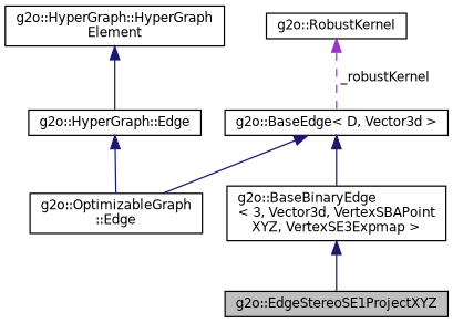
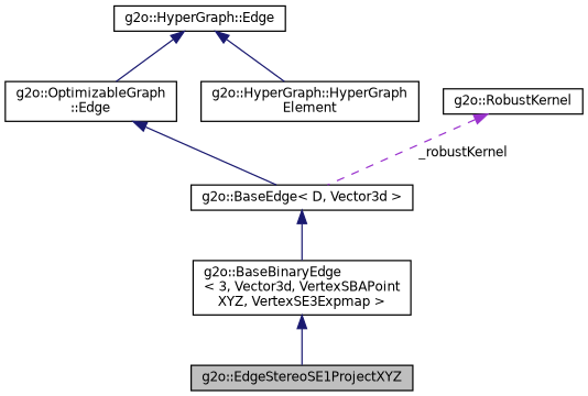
  digraph {
    node [color=black fillcolor=white fontname=Helvetica fontsize=10 shape=record style=filled]
    edge [color=midnightblue dir=back fontname=Helvetica fontsize=10 labelfontname=Helvetica labelfontsize=10 style=solid]
    n1 [fillcolor=grey75 fontcolor=black height=0.2 label="g2o::EdgeStereoSE1ProjectXYZ" width=0.4]
    n2 [height=0.2 label="g2o::BaseBinaryEdge\l\< 3, Vector3d, VertexSBAPoint\lXYZ, VertexSE3Expmap \>" width=0.4]
    n3 [height=0.2 label="g2o::BaseEdge\< D, Vector3d \>" width=0.4]
    n4 [height=0.2 label="g2o::OptimizableGraph\l::Edge" width=0.4]
    n5 [height=0.2 label="g2o::HyperGraph::Edge" width=0.4]
    n6 [height=0.2 label="g2o::HyperGraph::HyperGraph\lElement" width=0.4]
    n7 [height=0.2 label="g2o::RobustKernel" width=0.4]
    n2 -> n1
    n3 -> n2
-   n3 -> n4
+   n4 -> n3
    n5 -> n4
-   n6 -> n5
+   n5 -> n6
    n7 -> n3 [color=darkorchid3 label=" _robustKernel" style=dashed]
  }
